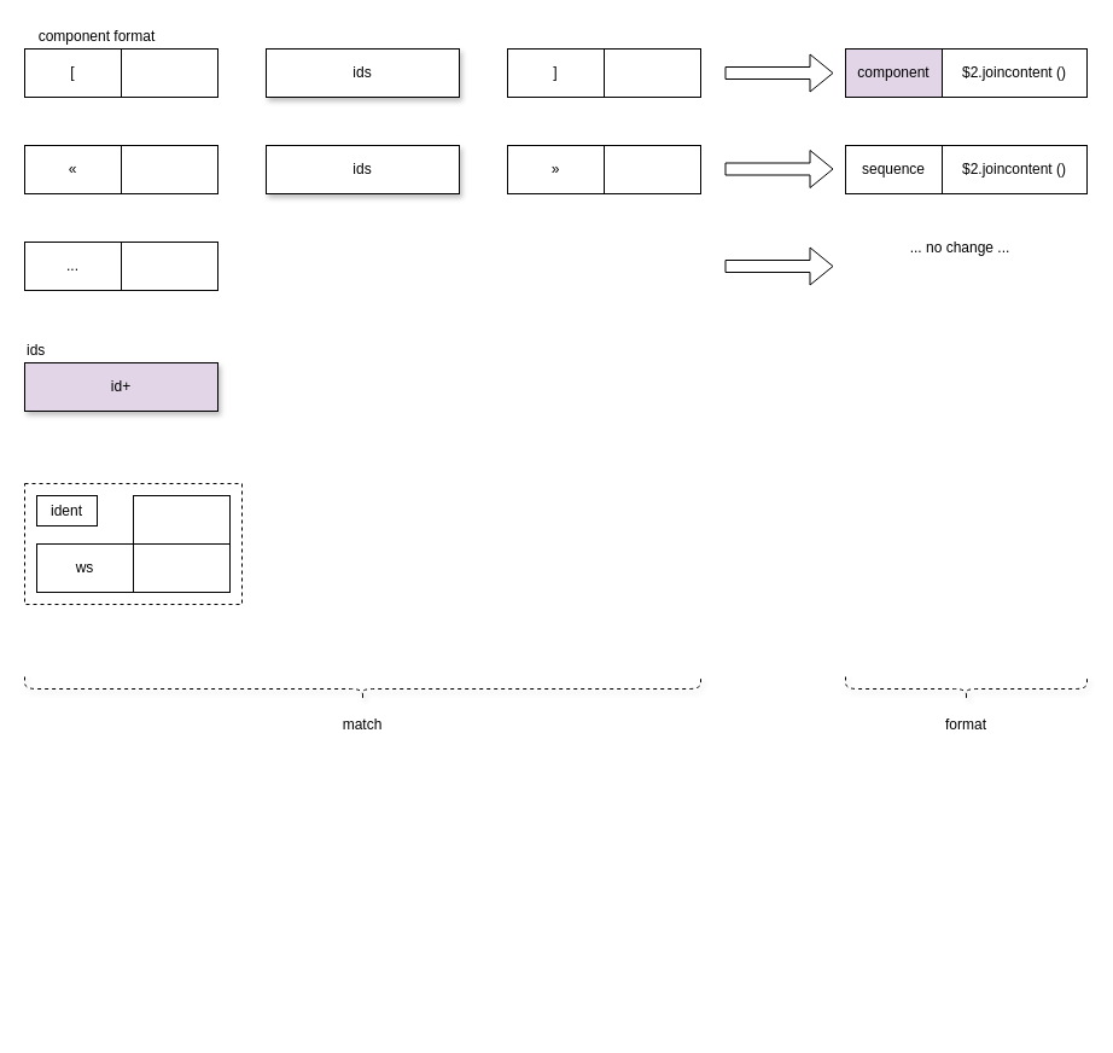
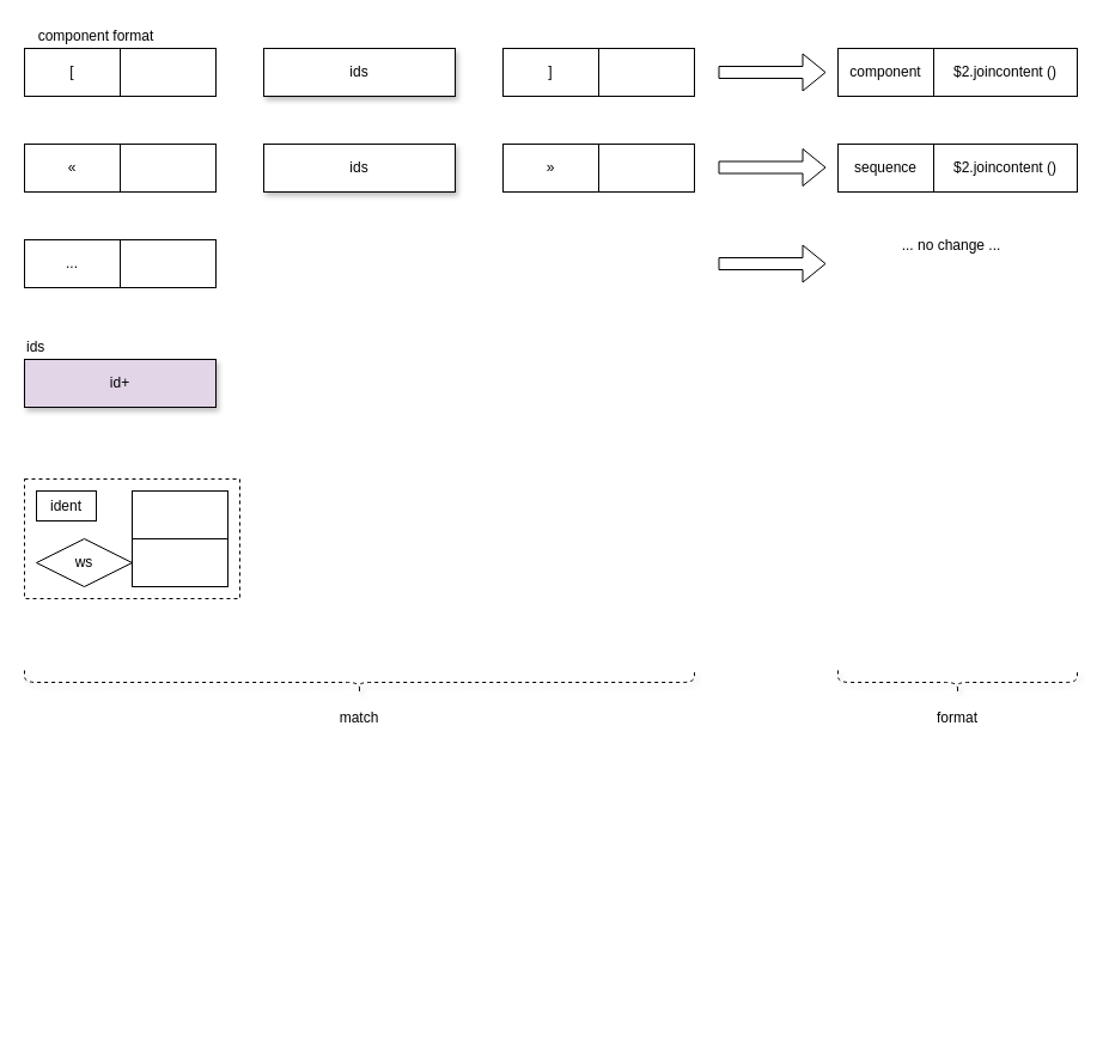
  <mxCell id="0" />
  <mxCell id="1" parent="0" />
  <mxCell id="2" value="" style="rounded=0;whiteSpace=wrap;html=1;dashed=1;" vertex="1" parent="1"><mxGeometry x="20" y="400" width="180" height="100" as="geometry" /></mxCell>
  <mxCell id="3" value="[" style="rounded=0;whiteSpace=wrap;html=1;" vertex="1" parent="1"><mxGeometry x="20" y="40" width="80" height="40" as="geometry" /></mxCell>
  <mxCell id="4" value="" style="rounded=0;whiteSpace=wrap;html=1;" vertex="1" parent="1"><mxGeometry x="100" y="40" width="80" height="40" as="geometry" /></mxCell>
  <mxCell id="5" value="ids" style="rounded=0;whiteSpace=wrap;html=1;shadow=1;" vertex="1" parent="1"><mxGeometry x="220" y="40" width="160" height="40" as="geometry" /></mxCell>
  <mxCell id="6" value="]" style="rounded=0;whiteSpace=wrap;html=1;" vertex="1" parent="1"><mxGeometry x="420" y="40" width="80" height="40" as="geometry" /></mxCell>
  <mxCell id="7" value="" style="rounded=0;whiteSpace=wrap;html=1;" vertex="1" parent="1"><mxGeometry x="500" y="40" width="80" height="40" as="geometry" /></mxCell>
  <mxCell id="8" value="«" style="rounded=0;whiteSpace=wrap;html=1;" vertex="1" parent="1"><mxGeometry x="20" y="120" width="80" height="40" as="geometry" /></mxCell>
  <mxCell id="9" value="" style="rounded=0;whiteSpace=wrap;html=1;" vertex="1" parent="1"><mxGeometry x="100" y="120" width="80" height="40" as="geometry" /></mxCell>
  <mxCell id="10" value="ids" style="rounded=0;whiteSpace=wrap;html=1;shadow=1;" vertex="1" parent="1"><mxGeometry x="220" y="120" width="160" height="40" as="geometry" /></mxCell>
  <mxCell id="11" value="»" style="rounded=0;whiteSpace=wrap;html=1;" vertex="1" parent="1"><mxGeometry x="420" y="120" width="80" height="40" as="geometry" /></mxCell>
  <mxCell id="12" value="" style="rounded=0;whiteSpace=wrap;html=1;" vertex="1" parent="1"><mxGeometry x="500" y="120" width="80" height="40" as="geometry" /></mxCell>
- <mxCell id="13" value="component" style="rounded=0;whiteSpace=wrap;html=1;fillColor=#e1d5e7;" vertex="1" parent="1"><mxGeometry x="700" y="40" width="80" height="40" as="geometry" /></mxCell>
+ <mxCell id="13" value="component" style="rounded=0;whiteSpace=wrap;html=1;" vertex="1" parent="1"><mxGeometry x="700" y="40" width="80" height="40" as="geometry" /></mxCell>
  <mxCell id="14" value="$2.joincontent ()" style="rounded=0;whiteSpace=wrap;html=1;" vertex="1" parent="1"><mxGeometry x="780" y="40" width="120" height="40" as="geometry" /></mxCell>
  <mxCell id="15" value="sequence" style="rounded=0;whiteSpace=wrap;html=1;" vertex="1" parent="1"><mxGeometry x="700" y="120" width="80" height="40" as="geometry" /></mxCell>
  <mxCell id="16" value="$2.joincontent ()" style="rounded=0;whiteSpace=wrap;html=1;" vertex="1" parent="1"><mxGeometry x="780" y="120" width="120" height="40" as="geometry" /></mxCell>
  <mxCell id="17" value="" style="shape=flexArrow;endArrow=classic;html=1;" edge="1" parent="1"><mxGeometry width="50" height="50" relative="1" as="geometry"><mxPoint x="600" y="60" as="sourcePoint" /><mxPoint x="690" y="60" as="targetPoint" /></mxGeometry></mxCell>
  <mxCell id="18" value="" style="shape=flexArrow;endArrow=classic;html=1;" edge="1" parent="1"><mxGeometry width="50" height="50" relative="1" as="geometry"><mxPoint x="600" y="139.5" as="sourcePoint" /><mxPoint x="690" y="139.5" as="targetPoint" /></mxGeometry></mxCell>
  <mxCell id="19" value="ident" style="rounded=0;whiteSpace=wrap;html=1;" vertex="1" parent="1"><mxGeometry x="30" y="410" width="50" height="25" as="geometry" /></mxCell>
  <mxCell id="20" value="" style="rounded=0;whiteSpace=wrap;html=1;" vertex="1" parent="1"><mxGeometry x="110" y="410" width="80" height="40" as="geometry" /></mxCell>
- <mxCell id="21" value="ws" style="rounded=0;whiteSpace=wrap;html=1;" vertex="1" parent="1"><mxGeometry x="30" y="450" width="80" height="40" as="geometry" /></mxCell>
+ <mxCell id="21" value="ws" style="rhombus;whiteSpace=wrap;html=1;" vertex="1" parent="1"><mxGeometry x="30" y="450" width="80" height="40" as="geometry" /></mxCell>
  <mxCell id="22" value="" style="rounded=0;whiteSpace=wrap;html=1;" vertex="1" parent="1"><mxGeometry x="110" y="450" width="80" height="40" as="geometry" /></mxCell>
  <mxCell id="23" value="..." style="rounded=0;whiteSpace=wrap;html=1;" vertex="1" parent="1"><mxGeometry x="20" y="200" width="80" height="40" as="geometry" /></mxCell>
  <mxCell id="24" value="" style="rounded=0;whiteSpace=wrap;html=1;" vertex="1" parent="1"><mxGeometry x="100" y="200" width="80" height="40" as="geometry" /></mxCell>
  <mxCell id="25" value="" style="shape=flexArrow;endArrow=classic;html=1;" edge="1" parent="1"><mxGeometry width="50" height="50" relative="1" as="geometry"><mxPoint x="600" y="220" as="sourcePoint" /><mxPoint x="690" y="220" as="targetPoint" /></mxGeometry></mxCell>
  <mxCell id="26" value="... no change ..." style="text;html=1;strokeColor=none;fillColor=none;align=center;verticalAlign=middle;whiteSpace=wrap;rounded=0;dashed=1;" vertex="1" parent="1"><mxGeometry x="750" y="195" width="90" height="20" as="geometry" /></mxCell>
  <mxCell id="27" value="component format" style="text;html=1;strokeColor=none;fillColor=none;align=center;verticalAlign=middle;whiteSpace=wrap;rounded=0;dashed=1;" vertex="1" parent="1"><mxGeometry x="20" y="20" width="120" height="20" as="geometry" /></mxCell>
  <mxCell id="28" value="ids" style="text;html=1;strokeColor=none;fillColor=none;align=left;verticalAlign=middle;whiteSpace=wrap;rounded=0;dashed=1;" vertex="1" parent="1"><mxGeometry x="20" y="280" width="120" height="20" as="geometry" /></mxCell>
  <mxCell id="29" value="id+" style="rounded=0;whiteSpace=wrap;html=1;shadow=1;fillColor=#e1d5e7;" vertex="1" parent="1"><mxGeometry x="20" y="300" width="160" height="40" as="geometry" /></mxCell>
  <mxCell id="30" value="" style="shape=curlyBracket;whiteSpace=wrap;html=1;rounded=1;shadow=1;dashed=1;align=left;rotation=-90;" vertex="1" parent="1"><mxGeometry x="290" y="290" width="20" height="560" as="geometry" /></mxCell>
  <mxCell id="31" value="" style="shape=curlyBracket;whiteSpace=wrap;html=1;rounded=1;shadow=1;dashed=1;align=left;rotation=-90;" vertex="1" parent="1"><mxGeometry x="790" y="470" width="20" height="200" as="geometry" /></mxCell>
  <mxCell id="32" value="match" style="text;html=1;strokeColor=none;fillColor=none;align=center;verticalAlign=middle;whiteSpace=wrap;rounded=0;dashed=1;" vertex="1" parent="1"><mxGeometry x="240" y="590" width="120" height="20" as="geometry" /></mxCell>
  <mxCell id="33" value="format" style="text;html=1;strokeColor=none;fillColor=none;align=center;verticalAlign=middle;whiteSpace=wrap;rounded=0;dashed=1;" vertex="1" parent="1"><mxGeometry x="740" y="590" width="120" height="20" as="geometry" /></mxCell>
